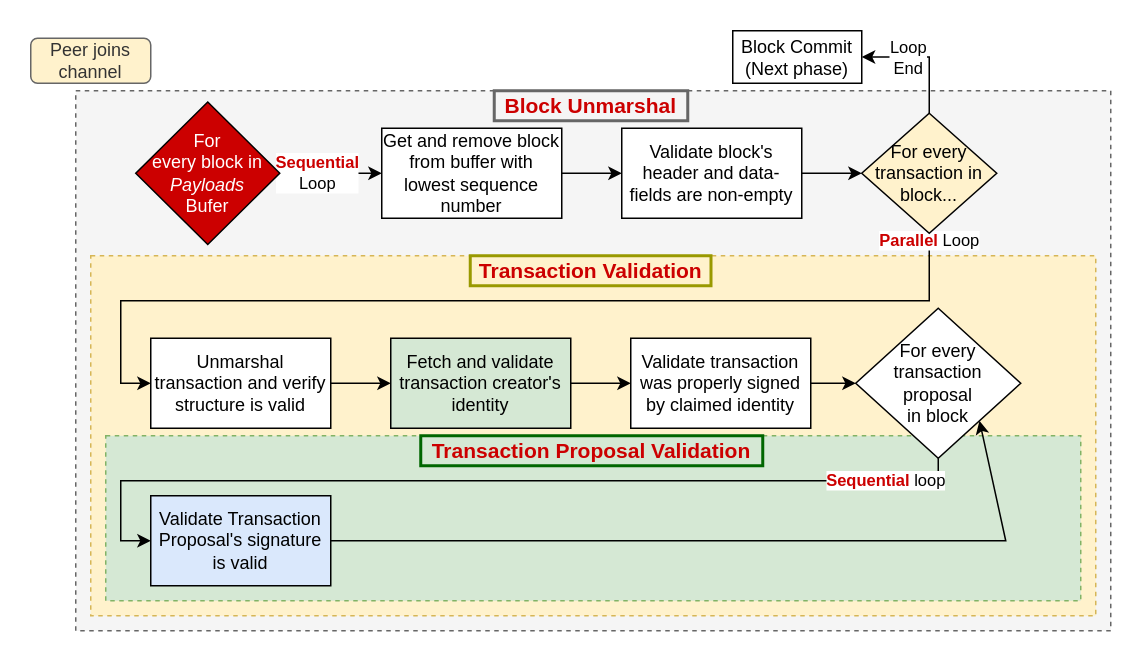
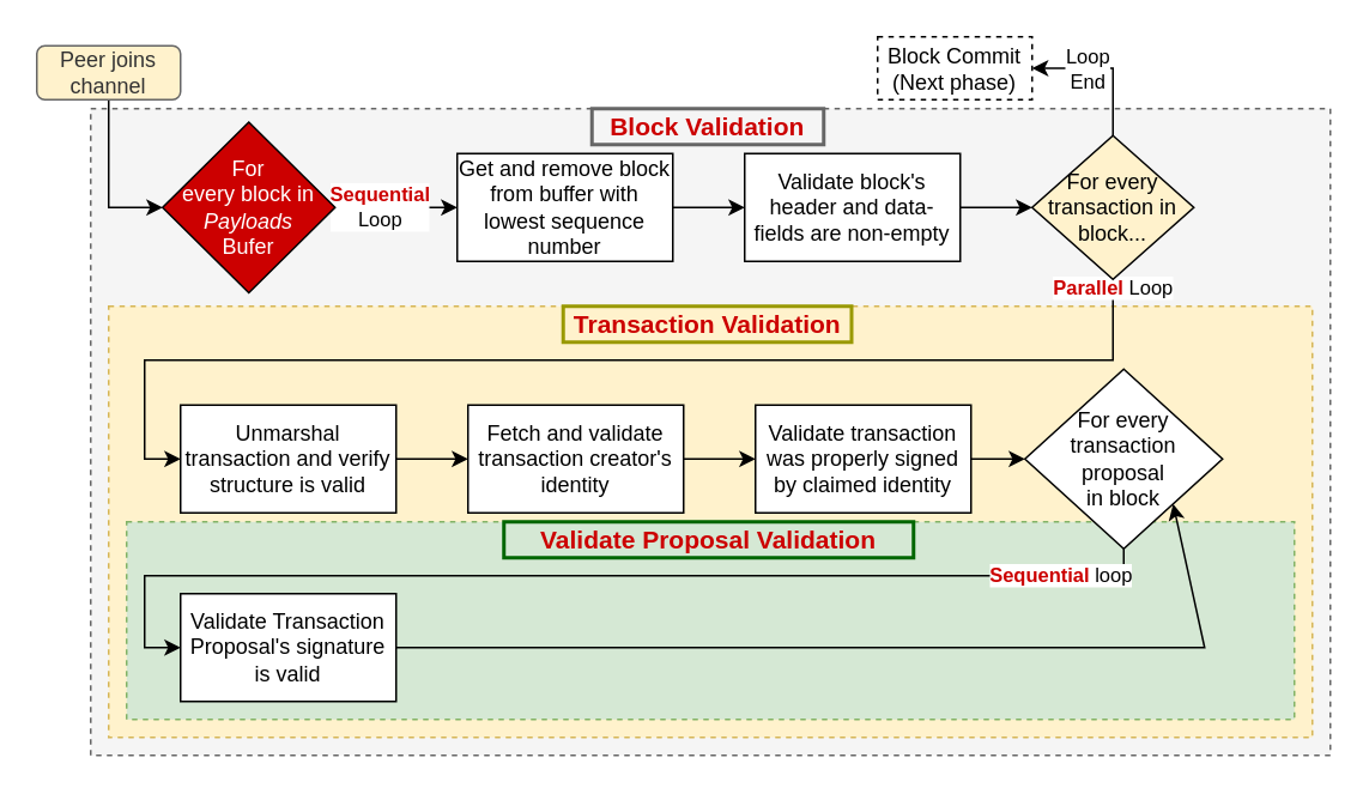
  <mxCell id="0" />
  <mxCell id="1" parent="0" />
  <mxCell id="2" value="" style="rounded=0;whiteSpace=wrap;html=1;dashed=1;fillColor=#f5f5f5;fontColor=#333333;strokeColor=#666666;" vertex="1" parent="1"><mxGeometry x="50" y="60" width="690" height="360" as="geometry" /></mxCell>
  <mxCell id="3" value="" style="rounded=0;whiteSpace=wrap;html=1;dashed=1;fillColor=#fff2cc;strokeColor=#d6b656;" vertex="1" parent="1"><mxGeometry x="60" y="170" width="670" height="240" as="geometry" /></mxCell>
  <mxCell id="4" value="" style="rounded=0;whiteSpace=wrap;html=1;dashed=1;fillColor=#d5e8d4;strokeColor=#82b366;" vertex="1" parent="1"><mxGeometry x="70" y="290" width="650" height="110" as="geometry" /></mxCell>
+ <mxCell id="5" style="edgeStyle=orthogonalEdgeStyle;rounded=0;orthogonalLoop=1;jettySize=auto;html=1;exitX=0.5;exitY=1;exitDx=0;exitDy=0;entryX=0;entryY=0.5;entryDx=0;entryDy=0;fontSize=14;fontColor=#CC0000;" edge="1" parent="1" source="6" target="8"><mxGeometry relative="1" as="geometry" /></mxCell>
  <mxCell id="6" value="Peer joins channel" style="rounded=1;whiteSpace=wrap;html=1;fillColor=#fff2cc;strokeColor=#666666;fontColor=#333333;" vertex="1" parent="1"><mxGeometry x="20" y="25" width="80" height="30" as="geometry" /></mxCell>
  <mxCell id="7" value="&lt;b&gt;&lt;font color=&quot;#cc0000&quot;&gt;Sequential&lt;/font&gt;&lt;/b&gt;&lt;br&gt;Loop" style="edgeStyle=orthogonalEdgeStyle;rounded=0;orthogonalLoop=1;jettySize=auto;html=1;exitX=1;exitY=0.5;exitDx=0;exitDy=0;entryX=0;entryY=0.5;entryDx=0;entryDy=0;" edge="1" parent="1" source="8" target="10"><mxGeometry x="-0.257" relative="1" as="geometry"><mxPoint as="offset" /></mxGeometry></mxCell>
  <mxCell id="8" value="For&lt;br&gt;every&amp;nbsp;block in &lt;i&gt;Payloads&lt;/i&gt;&lt;br&gt;Bufer" style="rhombus;whiteSpace=wrap;html=1;fillColor=#CC0000;fontColor=#FFFFFF;" vertex="1" parent="1"><mxGeometry x="90" y="67.5" width="96" height="95" as="geometry" /></mxCell>
  <mxCell id="9" style="edgeStyle=orthogonalEdgeStyle;rounded=0;orthogonalLoop=1;jettySize=auto;html=1;exitX=1;exitY=0.5;exitDx=0;exitDy=0;entryX=0;entryY=0.5;entryDx=0;entryDy=0;" edge="1" parent="1" source="10" target="12"><mxGeometry relative="1" as="geometry" /></mxCell>
  <mxCell id="10" value="Get and remove block from buffer with lowest sequence number" style="rounded=0;whiteSpace=wrap;html=1;" vertex="1" parent="1"><mxGeometry x="254" y="85" width="120" height="60" as="geometry" /></mxCell>
  <mxCell id="11" style="edgeStyle=orthogonalEdgeStyle;rounded=0;orthogonalLoop=1;jettySize=auto;html=1;exitX=1;exitY=0.5;exitDx=0;exitDy=0;entryX=0;entryY=0.5;entryDx=0;entryDy=0;" edge="1" parent="1" source="12" target="15"><mxGeometry relative="1" as="geometry" /></mxCell>
  <mxCell id="12" value="Validate block's header and data-fields are non-empty" style="rounded=0;whiteSpace=wrap;html=1;" vertex="1" parent="1"><mxGeometry x="414" y="85" width="120" height="60" as="geometry" /></mxCell>
  <mxCell id="13" value="&lt;b&gt;&lt;font color=&quot;#cc0000&quot;&gt;Parallel&lt;/font&gt;&amp;nbsp;&lt;/b&gt;Loop" style="edgeStyle=orthogonalEdgeStyle;rounded=0;orthogonalLoop=1;jettySize=auto;html=1;exitX=0.5;exitY=1;exitDx=0;exitDy=0;entryX=0;entryY=0.5;entryDx=0;entryDy=0;" edge="1" parent="1" source="15" target="17"><mxGeometry x="-0.984" relative="1" as="geometry"><Array as="points"><mxPoint x="619" y="200" /><mxPoint x="80" y="200" /><mxPoint x="80" y="255" /></Array><mxPoint as="offset" /></mxGeometry></mxCell>
  <mxCell id="14" value="&lt;font color=&quot;#000000&quot;&gt;Loop&lt;br&gt;End&lt;/font&gt;" style="edgeStyle=orthogonalEdgeStyle;rounded=0;orthogonalLoop=1;jettySize=auto;html=1;exitX=0.5;exitY=0;exitDx=0;exitDy=0;entryX=1;entryY=0.5;entryDx=0;entryDy=0;fontColor=#FFFFFF;" edge="1" parent="1" source="15" target="26"><mxGeometry x="0.283" relative="1" as="geometry"><mxPoint x="1" as="offset" /></mxGeometry></mxCell>
  <mxCell id="15" value="For every transaction in block..." style="rhombus;whiteSpace=wrap;html=1;fillColor=#fff2cc;" vertex="1" parent="1"><mxGeometry x="574" y="75" width="90" height="80" as="geometry" /></mxCell>
  <mxCell id="16" style="edgeStyle=orthogonalEdgeStyle;rounded=0;orthogonalLoop=1;jettySize=auto;html=1;exitX=1;exitY=0.5;exitDx=0;exitDy=0;entryX=0;entryY=0.5;entryDx=0;entryDy=0;" edge="1" parent="1" source="17" target="19"><mxGeometry relative="1" as="geometry" /></mxCell>
  <mxCell id="17" value="Unmarshal transaction and verify structure is valid" style="rounded=0;whiteSpace=wrap;html=1;" vertex="1" parent="1"><mxGeometry x="100" y="225" width="120" height="60" as="geometry" /></mxCell>
  <mxCell id="18" style="edgeStyle=orthogonalEdgeStyle;rounded=0;orthogonalLoop=1;jettySize=auto;html=1;exitX=1;exitY=0.5;exitDx=0;exitDy=0;entryX=0;entryY=0.5;entryDx=0;entryDy=0;" edge="1" parent="1" source="19" target="21"><mxGeometry relative="1" as="geometry" /></mxCell>
- <mxCell id="19" value="Fetch and validate transaction creator's identity" style="rounded=0;whiteSpace=wrap;html=1;fillColor=#d5e8d4;" vertex="1" parent="1"><mxGeometry x="260" y="225" width="120" height="60" as="geometry" /></mxCell>
+ <mxCell id="19" value="Fetch and validate transaction creator's identity" style="rounded=0;whiteSpace=wrap;html=1;" vertex="1" parent="1"><mxGeometry x="260" y="225" width="120" height="60" as="geometry" /></mxCell>
  <mxCell id="20" style="edgeStyle=orthogonalEdgeStyle;rounded=0;orthogonalLoop=1;jettySize=auto;html=1;exitX=1;exitY=0.5;exitDx=0;exitDy=0;entryX=0;entryY=0.5;entryDx=0;entryDy=0;" edge="1" parent="1" source="21" target="23"><mxGeometry relative="1" as="geometry"><mxPoint x="564" y="255" as="targetPoint" /></mxGeometry></mxCell>
  <mxCell id="21" value="Validate transaction was properly signed by claimed identity" style="rounded=0;whiteSpace=wrap;html=1;" vertex="1" parent="1"><mxGeometry x="420" y="225" width="120" height="60" as="geometry" /></mxCell>
  <mxCell id="22" value="&lt;b&gt;&lt;font color=&quot;#cc0000&quot;&gt;Sequential&lt;/font&gt;&lt;/b&gt;&amp;nbsp;loop" style="edgeStyle=orthogonalEdgeStyle;rounded=0;orthogonalLoop=1;jettySize=auto;html=1;entryX=0;entryY=0.5;entryDx=0;entryDy=0;exitX=0.5;exitY=1;exitDx=0;exitDy=0;" edge="1" parent="1" source="23" target="25"><mxGeometry x="-0.838" relative="1" as="geometry"><mxPoint x="619" y="305" as="sourcePoint" /><mxPoint x="94" y="335" as="targetPoint" /><Array as="points"><mxPoint x="625" y="320" /><mxPoint x="80" y="320" /><mxPoint x="80" y="360" /></Array><mxPoint as="offset" /></mxGeometry></mxCell>
  <mxCell id="23" value="For&amp;nbsp;every&lt;br&gt;transaction proposal&lt;br&gt;in block" style="rhombus;whiteSpace=wrap;html=1;" vertex="1" parent="1"><mxGeometry x="570" y="205" width="110" height="100" as="geometry" /></mxCell>
  <mxCell id="24" value="" style="rounded=0;orthogonalLoop=1;jettySize=auto;html=1;exitX=1;exitY=0.5;exitDx=0;exitDy=0;entryX=1;entryY=1;entryDx=0;entryDy=0;" edge="1" parent="1" source="25" target="23"><mxGeometry x="0.489" y="-35" relative="1" as="geometry"><mxPoint x="214" y="335" as="sourcePoint" /><mxPoint x="646.5" y="280" as="targetPoint" /><Array as="points"><mxPoint x="670" y="360" /></Array><mxPoint as="offset" /></mxGeometry></mxCell>
- <mxCell id="25" value="Validate Transaction Proposal's signature is valid" style="rounded=0;whiteSpace=wrap;html=1;fillColor=#dae8fc;" vertex="1" parent="1"><mxGeometry x="100" y="330" width="120" height="60" as="geometry" /></mxCell>
- <mxCell id="26" value="Block Commit&lt;br&gt;(Next phase)" style="rounded=0;whiteSpace=wrap;html=1;dashed=0;" vertex="1" parent="1"><mxGeometry x="488" width="86" height="35" as="geometry" y="20" /></mxCell>
- <mxCell id="27" value="Block Unmarshal" style="text;html=1;fillColor=none;align=center;verticalAlign=middle;whiteSpace=wrap;rounded=0;fontColor=#CC0000;fontSize=14;fontStyle=1;strokeWidth=2;strokeColor=#666666;" vertex="1" parent="1"><mxGeometry x="329" y="60" width="129" height="20" as="geometry" /></mxCell>
+ <mxCell id="25" value="Validate Transaction Proposal's signature is valid" style="rounded=0;whiteSpace=wrap;html=1;" vertex="1" parent="1"><mxGeometry x="100" y="330" width="120" height="60" as="geometry" /></mxCell>
+ <mxCell id="26" value="Block Commit&lt;br&gt;(Next phase)" style="rounded=0;whiteSpace=wrap;html=1;dashed=1;" vertex="1" parent="1"><mxGeometry x="488" width="86" height="35" as="geometry" y="20" /></mxCell>
+ <mxCell id="27" value="Block Validation" style="text;html=1;fillColor=none;align=center;verticalAlign=middle;whiteSpace=wrap;rounded=0;fontColor=#CC0000;fontSize=14;fontStyle=1;strokeWidth=2;strokeColor=#666666;" vertex="1" parent="1"><mxGeometry x="329" y="60" width="129" height="20" as="geometry" /></mxCell>
  <mxCell id="28" value="Transaction Validation" style="text;html=1;fillColor=none;align=center;verticalAlign=middle;whiteSpace=wrap;rounded=0;fontColor=#CC0000;fontSize=14;fontStyle=1;strokeWidth=2;strokeColor=#999900;" vertex="1" parent="1"><mxGeometry x="313" y="170" width="160.5" height="20" as="geometry" /></mxCell>
- <mxCell id="29" value="Transaction Proposal Validation" style="text;html=1;fillColor=none;align=center;verticalAlign=middle;whiteSpace=wrap;rounded=0;fontColor=#CC0000;fontSize=14;fontStyle=1;strokeColor=#006600;strokeWidth=2;" vertex="1" parent="1"><mxGeometry x="280" y="290" width="228" height="20" as="geometry" /></mxCell>
+ <mxCell id="29" value="Validate Proposal Validation" style="text;html=1;fillColor=none;align=center;verticalAlign=middle;whiteSpace=wrap;rounded=0;fontColor=#CC0000;fontSize=14;fontStyle=1;strokeColor=#006600;strokeWidth=2;" vertex="1" parent="1"><mxGeometry x="280" y="290" width="228" height="20" as="geometry" /></mxCell>
